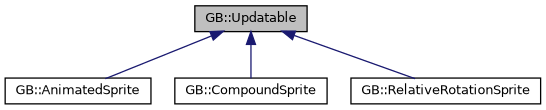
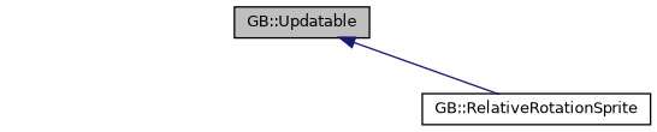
  digraph {
    node [color=black fillcolor=white fontname=Helvetica fontsize=10 shape=record style=filled]
    edge [color=midnightblue dir=back fontname=Helvetica fontsize=10 labelfontname=Helvetica labelfontsize=10 style=solid]
    n1 [fillcolor=grey75 fontcolor=black height=0.2 label="GB::Updatable" width=0.4]
-   n2 [height=0.2 label="GB::AnimatedSprite" width=0.4]
-   n3 [height=0.2 label="GB::CompoundSprite" width=0.4]
    n4 [height=0.2 label="GB::RelativeRotationSprite" width=0.4]
-   n1 -> n2
-   n1 -> n3
    n1 -> n4
  }
